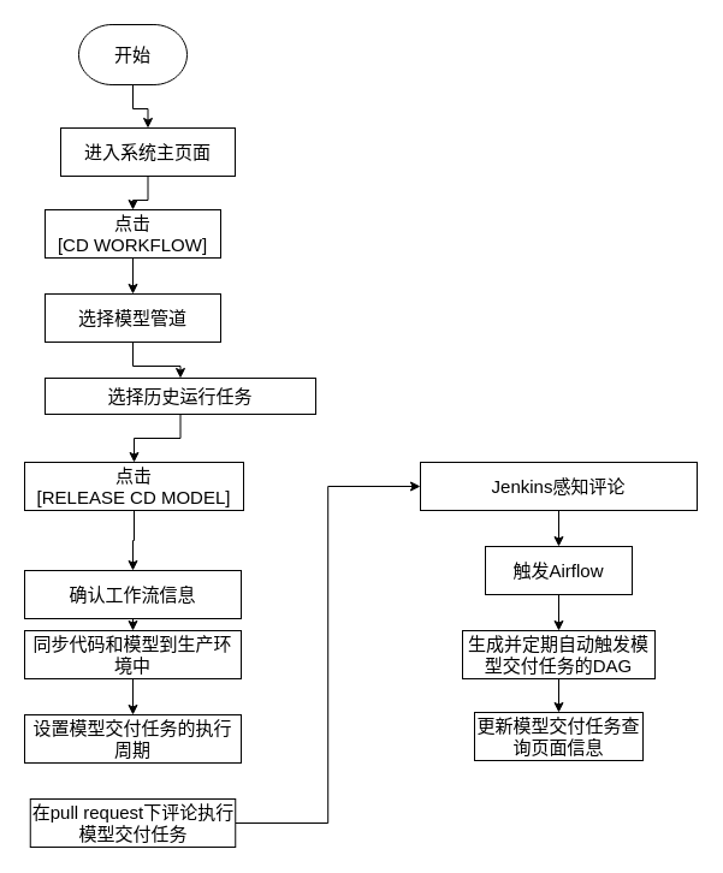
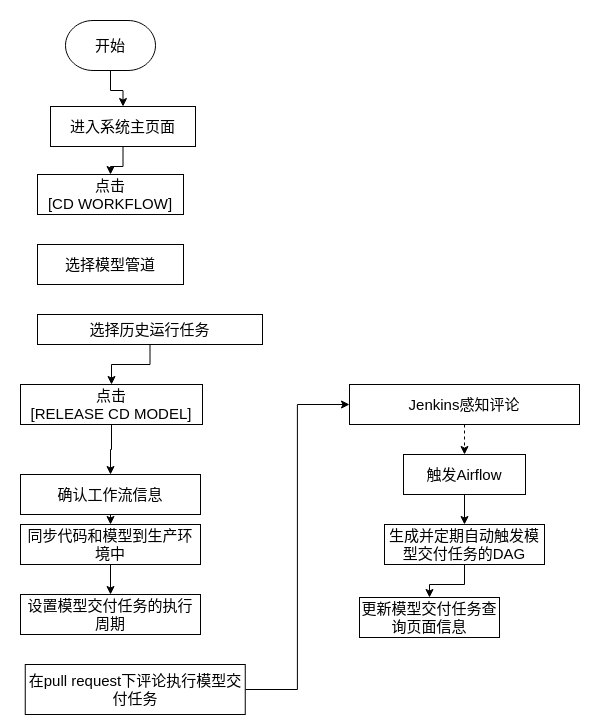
  <mxCell id="0" />
  <mxCell id="1" parent="0" />
  <mxCell id="2" style="edgeStyle=orthogonalEdgeStyle;rounded=0;orthogonalLoop=1;jettySize=auto;html=1;exitX=0.5;exitY=1;exitDx=0;exitDy=0;exitPerimeter=0;" parent="1" source="3" target="27" edge="1"><mxGeometry relative="1" as="geometry" /></mxCell>
  <mxCell id="3" value="开始" style="strokeWidth=1;html=1;shape=mxgraph.flowchart.terminator;whiteSpace=wrap;rounded=1;glass=0;fontSize=15;" parent="1" vertex="1"><mxGeometry x="65" y="20" width="90" height="50" as="geometry" /></mxCell>
- <mxCell id="4" style="edgeStyle=orthogonalEdgeStyle;rounded=0;orthogonalLoop=1;jettySize=auto;html=1;exitX=0.5;exitY=1;exitDx=0;exitDy=0;" parent="1" source="5" target="9" edge="1"><mxGeometry relative="1" as="geometry" /></mxCell>
  <mxCell id="5" value="&lt;span style=&quot;font-size: 15px&quot;&gt;点击&lt;br&gt;[CD WORKFLOW]&lt;/span&gt;" style="rounded=0;whiteSpace=wrap;html=1;" parent="1" vertex="1"><mxGeometry x="37" y="174" width="146" height="40" as="geometry" /></mxCell>
  <mxCell id="6" style="edgeStyle=orthogonalEdgeStyle;rounded=0;orthogonalLoop=1;jettySize=auto;html=1;exitX=0.5;exitY=1;exitDx=0;exitDy=0;entryX=0.5;entryY=0;entryDx=0;entryDy=0;" parent="1" source="7" target="13" edge="1"><mxGeometry relative="1" as="geometry" /></mxCell>
  <mxCell id="7" value="&lt;span style=&quot;font-size: 15px&quot;&gt;点击&lt;br&gt;[RELEASE CD MODEL]&lt;/span&gt;" style="rounded=0;whiteSpace=wrap;html=1;" parent="1" vertex="1"><mxGeometry x="20" y="384" width="182" height="40" as="geometry" /></mxCell>
- <mxCell id="8" style="edgeStyle=orthogonalEdgeStyle;rounded=0;orthogonalLoop=1;jettySize=auto;html=1;exitX=0.5;exitY=1;exitDx=0;exitDy=0;" parent="1" source="9" target="11" edge="1"><mxGeometry relative="1" as="geometry" /></mxCell>
  <mxCell id="9" value="&lt;span style=&quot;font-size: 15px&quot;&gt;选择模型管道&lt;/span&gt;" style="rounded=0;whiteSpace=wrap;html=1;" parent="1" vertex="1"><mxGeometry x="37" y="244" width="146" height="40" as="geometry" /></mxCell>
  <mxCell id="10" style="edgeStyle=orthogonalEdgeStyle;rounded=0;orthogonalLoop=1;jettySize=auto;html=1;exitX=0.5;exitY=1;exitDx=0;exitDy=0;entryX=0.5;entryY=0;entryDx=0;entryDy=0;" parent="1" source="11" target="7" edge="1"><mxGeometry relative="1" as="geometry" /></mxCell>
  <mxCell id="11" value="&lt;span style=&quot;font-size: 15px&quot;&gt;选择历史运行任务&lt;/span&gt;" style="rounded=0;whiteSpace=wrap;html=1;" parent="1" vertex="1"><mxGeometry x="37" y="314" width="225" height="30" as="geometry" /></mxCell>
  <mxCell id="12" style="edgeStyle=orthogonalEdgeStyle;rounded=0;orthogonalLoop=1;jettySize=auto;html=1;exitX=0.5;exitY=1;exitDx=0;exitDy=0;entryX=0.5;entryY=0;entryDx=0;entryDy=0;" parent="1" source="13" target="20" edge="1"><mxGeometry relative="1" as="geometry" /></mxCell>
  <mxCell id="13" value="&lt;span style=&quot;font-size: 15px&quot;&gt;确认工作流信息&lt;br&gt;&lt;/span&gt;" style="rounded=0;whiteSpace=wrap;html=1;" parent="1" vertex="1"><mxGeometry x="20" y="474" width="180" height="40" as="geometry" /></mxCell>
  <mxCell id="14" value="&lt;span style=&quot;font-size: 15px&quot;&gt;设置模型交付任务的执行周期&lt;br&gt;&lt;/span&gt;" style="rounded=0;whiteSpace=wrap;html=1;" parent="1" vertex="1"><mxGeometry x="20" y="594" width="180" height="40" as="geometry" /></mxCell>
  <mxCell id="15" style="edgeStyle=orthogonalEdgeStyle;rounded=0;orthogonalLoop=1;jettySize=auto;html=1;exitX=1;exitY=0.5;exitDx=0;exitDy=0;entryX=0;entryY=0.5;entryDx=0;entryDy=0;" parent="1" source="16" target="18" edge="1"><mxGeometry relative="1" as="geometry" /></mxCell>
- <mxCell id="16" value="&lt;span style=&quot;font-size: 15px&quot;&gt;在pull request下评论执行模型交付任务&lt;/span&gt;&lt;span style=&quot;font-size: 15px&quot;&gt;&lt;br&gt;&lt;/span&gt;" style="rounded=0;whiteSpace=wrap;html=1;" parent="1" vertex="1"><mxGeometry x="24.75" y="664" width="170.5" height="40" as="geometry" /></mxCell>
- <mxCell id="17" style="edgeStyle=orthogonalEdgeStyle;rounded=0;orthogonalLoop=1;jettySize=auto;html=1;exitX=0.5;exitY=1;exitDx=0;exitDy=0;entryX=0.5;entryY=0;entryDx=0;entryDy=0;" parent="1" source="18" target="22" edge="1"><mxGeometry relative="1" as="geometry" /></mxCell>
+ <mxCell id="16" value="&lt;span style=&quot;font-size: 15px&quot;&gt;在pull request下评论执行模型交付任务&lt;/span&gt;&lt;span style=&quot;font-size: 15px&quot;&gt;&lt;br&gt;&lt;/span&gt;" style="rounded=0;whiteSpace=wrap;html=1;" parent="1" vertex="1"><mxGeometry x="24.75" y="664" width="220" height="50" as="geometry" /></mxCell>
+ <mxCell id="17" style="edgeStyle=orthogonalEdgeStyle;rounded=0;orthogonalLoop=1;jettySize=auto;html=1;exitX=0.5;exitY=1;exitDx=0;exitDy=0;entryX=0.5;entryY=0;entryDx=0;entryDy=0;dashed=1;" parent="1" source="18" target="22" edge="1"><mxGeometry relative="1" as="geometry" /></mxCell>
  <mxCell id="18" value="&lt;span style=&quot;font-size: 15px&quot;&gt;Jenkins感知评论&lt;/span&gt;&lt;span style=&quot;font-size: 15px&quot;&gt;&lt;br&gt;&lt;/span&gt;" style="rounded=0;whiteSpace=wrap;html=1;" parent="1" vertex="1"><mxGeometry x="349" y="384" width="230" height="40" as="geometry" /></mxCell>
  <mxCell id="19" style="edgeStyle=orthogonalEdgeStyle;rounded=0;orthogonalLoop=1;jettySize=auto;html=1;exitX=0.5;exitY=1;exitDx=0;exitDy=0;entryX=0.5;entryY=0;entryDx=0;entryDy=0;" parent="1" source="20" target="14" edge="1"><mxGeometry relative="1" as="geometry" /></mxCell>
  <mxCell id="20" value="&lt;span style=&quot;font-size: 15px&quot;&gt;同步&lt;/span&gt;&lt;span style=&quot;font-size: 15px&quot;&gt;代码和模型到生产环境中&lt;br&gt;&lt;/span&gt;" style="rounded=0;whiteSpace=wrap;html=1;" parent="1" vertex="1"><mxGeometry x="20" y="524" width="180" height="40" as="geometry" /></mxCell>
  <mxCell id="21" style="edgeStyle=orthogonalEdgeStyle;rounded=0;orthogonalLoop=1;jettySize=auto;html=1;exitX=0.5;exitY=1;exitDx=0;exitDy=0;" parent="1" source="22" target="24" edge="1"><mxGeometry relative="1" as="geometry" /></mxCell>
  <mxCell id="22" value="&lt;span style=&quot;font-size: 15px&quot;&gt;触发Airflow&lt;/span&gt;&lt;span style=&quot;font-size: 15px&quot;&gt;&lt;br&gt;&lt;/span&gt;" style="rounded=0;whiteSpace=wrap;html=1;" parent="1" vertex="1"><mxGeometry x="403" y="454" width="122" height="40" as="geometry" /></mxCell>
  <mxCell id="23" style="edgeStyle=orthogonalEdgeStyle;rounded=0;orthogonalLoop=1;jettySize=auto;html=1;exitX=0.5;exitY=1;exitDx=0;exitDy=0;" parent="1" source="24" target="25" edge="1"><mxGeometry relative="1" as="geometry" /></mxCell>
  <mxCell id="24" value="&lt;span style=&quot;font-size: 15px&quot;&gt;生成并定期自动触发模型交付任务的DAG&lt;br&gt;&lt;/span&gt;" style="rounded=0;whiteSpace=wrap;html=1;" parent="1" vertex="1"><mxGeometry x="384" y="524" width="160" height="40" as="geometry" /></mxCell>
- <mxCell id="25" value="&lt;span style=&quot;font-size: 15px&quot;&gt;更新模型交付任务查询页面信息&lt;br&gt;&lt;/span&gt;" style="rounded=0;whiteSpace=wrap;html=1;" parent="1" vertex="1"><mxGeometry x="394" y="592" width="140" height="40" as="geometry" /></mxCell>
+ <mxCell id="25" value="&lt;span style=&quot;font-size: 15px&quot;&gt;更新模型交付任务查询页面信息&lt;br&gt;&lt;/span&gt;" style="rounded=0;whiteSpace=wrap;html=1;" parent="1" vertex="1"><mxGeometry x="359" y="597" width="140" height="40" as="geometry" /></mxCell>
  <mxCell id="26" style="edgeStyle=orthogonalEdgeStyle;rounded=0;orthogonalLoop=1;jettySize=auto;html=1;exitX=0.5;exitY=1;exitDx=0;exitDy=0;" parent="1" source="27" target="5" edge="1"><mxGeometry relative="1" as="geometry" /></mxCell>
  <mxCell id="27" value="&lt;font style=&quot;font-size: 15px&quot;&gt;进入系统主页面&lt;/font&gt;" style="rounded=0;whiteSpace=wrap;html=1;" parent="1" vertex="1"><mxGeometry x="50" y="106" width="145" height="40" as="geometry" /></mxCell>
